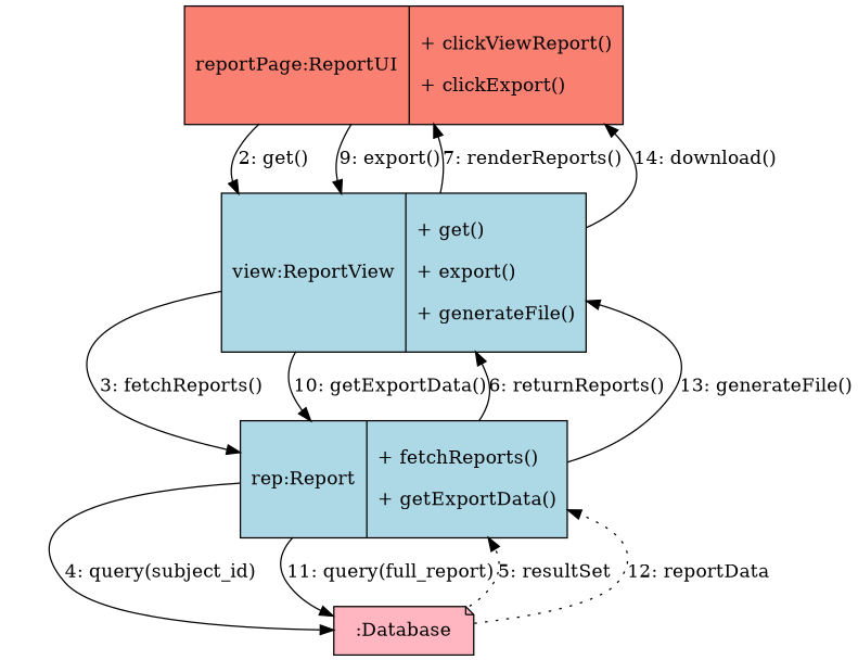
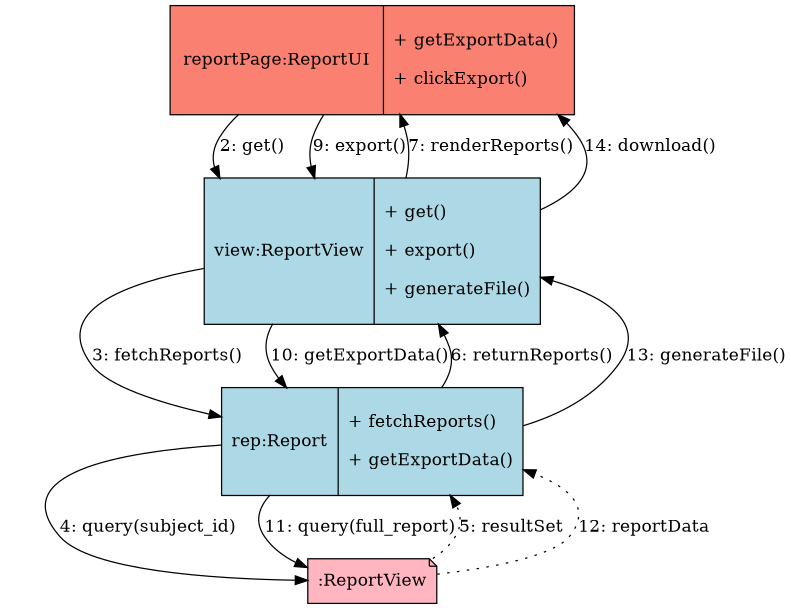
  digraph {
    fontsize=10
    rankdir=TB
    node [fillcolor=lightblue shape=record style=filled]
    edge [style=solid]
-   n1 [fillcolor=salmon label="reportPage:ReportUI|\n+ clickViewReport()\l\n+ clickExport()\l\n"]
+   n1 [fillcolor=salmon label="reportPage:ReportUI|\n+ getExportData()\l\n+ clickExport()\l\n"]
    n2 [label="view:ReportView|\n+ get()\l\n+ export()\l\n+ generateFile()\l\n"]
    n3 [label="rep:Report|\n+ fetchReports()\l\n+ getExportData()\l\n"]
-   n4 [fillcolor=lightpink label=":Database" shape=note]
+   n4 [fillcolor=lightpink label=":ReportView" shape=note]
    n1 -> n2 [label="2: get()"]
    n1 -> n2 [label="9: export()"]
    n2 -> n1 [label="7: renderReports()"]
    n2 -> n1 [label="14: download()"]
    n2 -> n3 [label="3: fetchReports()"]
    n2 -> n3 [label="10: getExportData()"]
    n3 -> n2 [label="6: returnReports()"]
    n3 -> n2 [label="13: generateFile()"]
    n3 -> n4 [label="4: query(subject_id)"]
    n3 -> n4 [label="11: query(full_report)"]
    n4 -> n3 [label="5: resultSet" style=dotted]
    n4 -> n3 [label="12: reportData" style=dotted]
  }
